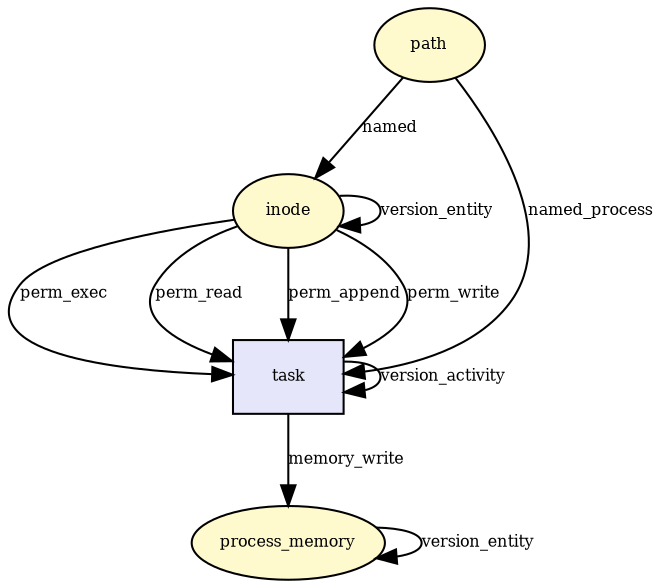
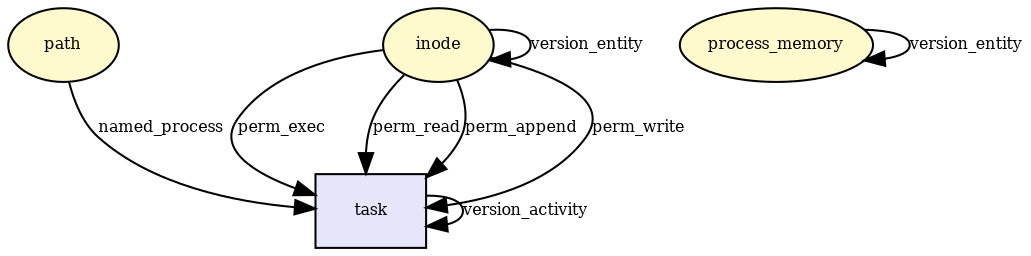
  digraph {
    node [fillcolor="#fffacd" fontsize=8 shape=ellipse style=filled]
    edge [fontsize=8]
    n1 [label=path]
    n2 [label=inode]
    n3 [fillcolor="#e6e6fa" label=task shape=rectangle]
    n4 [label=process_memory]
-   n1 -> n2 [label=named]
    n1 -> n3 [label=named_process]
    n2 -> n2 [label=version_entity]
    n2 -> n3 [label=perm_exec]
    n2 -> n3 [label=perm_read]
    n2 -> n3 [label=perm_append]
    n2 -> n3 [label=perm_write]
    n3 -> n3 [label=version_activity]
-   n3 -> n4 [label=memory_write]
    n4 -> n4 [label=version_entity]
  }
